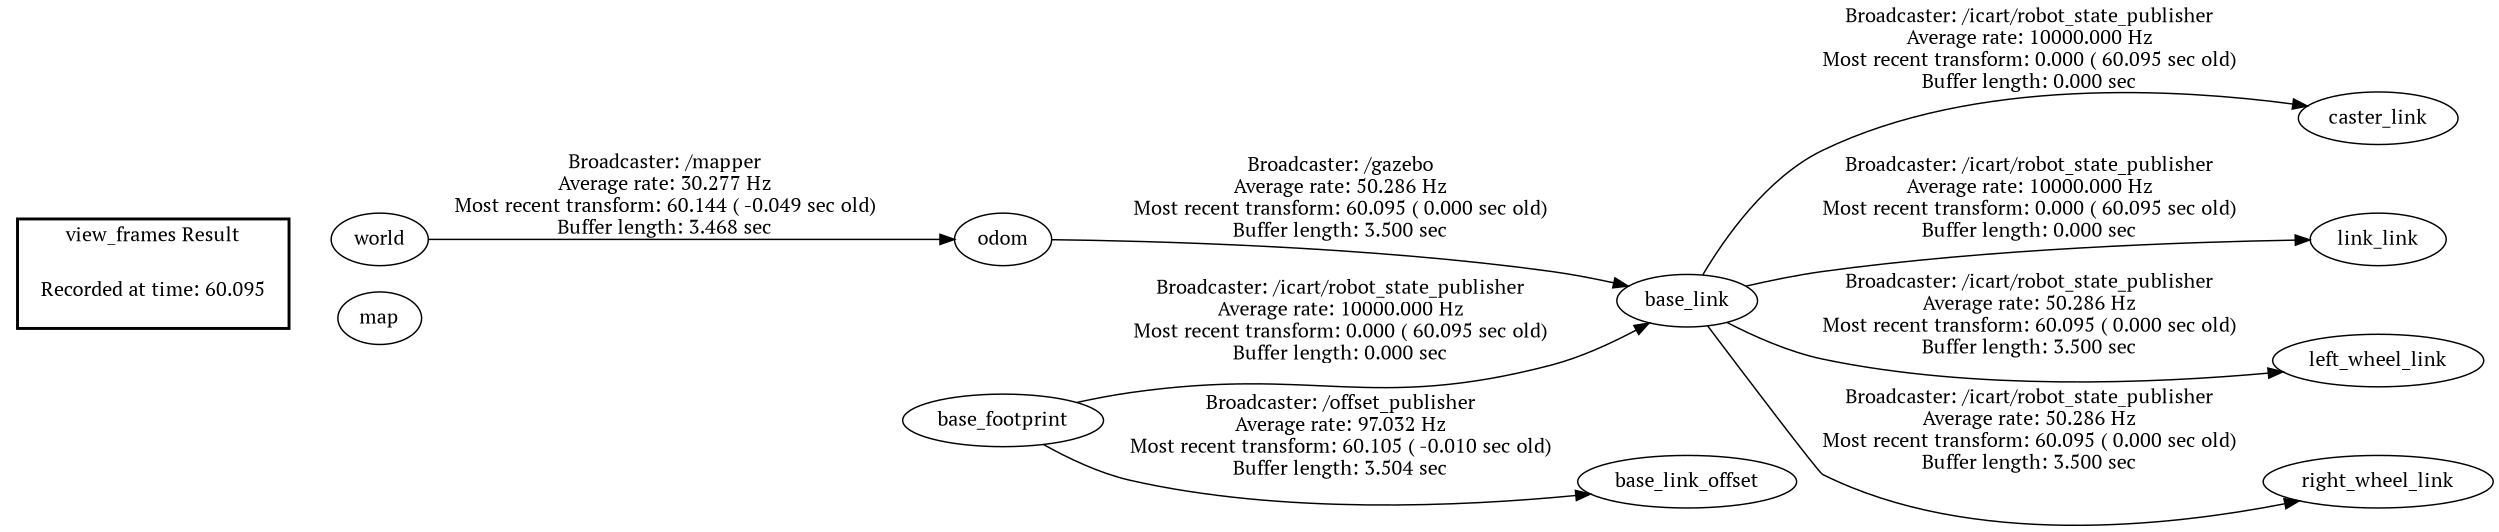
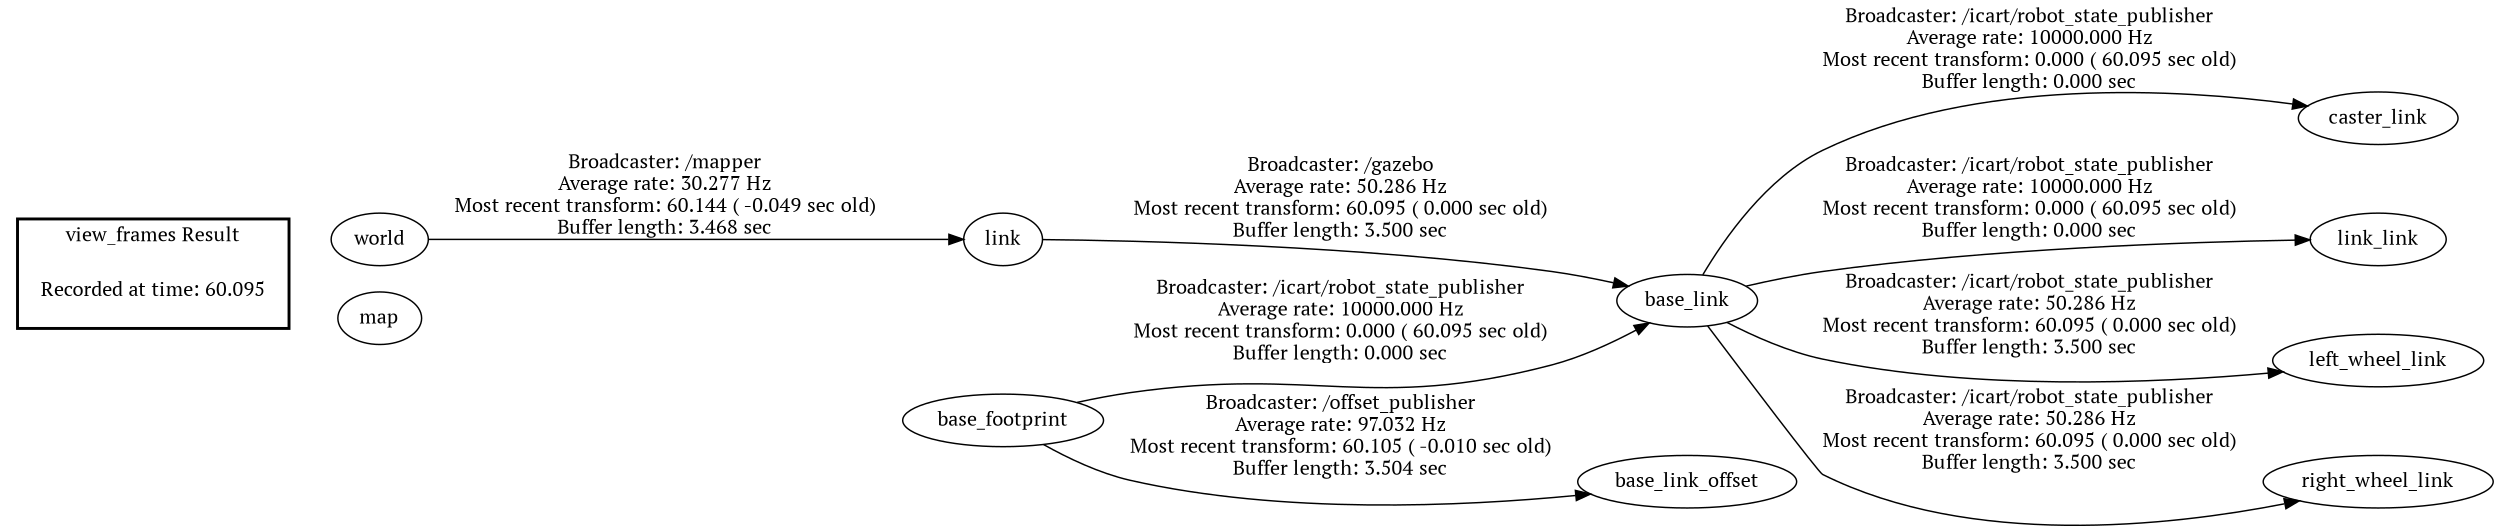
  digraph {
    fontname="PT Serif"
    rankdir=LR
    node [fontname="PT Serif"]
    edge [fontname="PT Serif"]
    "Recorded at time: 60.095" [shape=plaintext]
    world
    map
    base_footprint
    base_link_offset
    base_link
    caster_link
    n8 [label=link_link]
    left_wheel_link
    right_wheel_link
-   odom
+   odom [label=link]
    subgraph cluster_1 {
      color=black
      label="view_frames Result"
      style=bold
      "Recorded at time: 60.095"
    }
    "Recorded at time: 60.095" -> world [style=invis]
    "Recorded at time: 60.095" -> map [style=invis]
    world -> odom [label="Broadcaster: /mapper\nAverage rate: 30.277 Hz\nMost recent transform: 60.144 ( -0.049 sec old)\nBuffer length: 3.468 sec\n"]
    base_footprint -> base_link_offset [label="Broadcaster: /offset_publisher\nAverage rate: 97.032 Hz\nMost recent transform: 60.105 ( -0.010 sec old)\nBuffer length: 3.504 sec\n"]
    base_footprint -> base_link [label="Broadcaster: /icart/robot_state_publisher\nAverage rate: 10000.000 Hz\nMost recent transform: 0.000 ( 60.095 sec old)\nBuffer length: 0.000 sec\n"]
    base_link -> caster_link [label="Broadcaster: /icart/robot_state_publisher\nAverage rate: 10000.000 Hz\nMost recent transform: 0.000 ( 60.095 sec old)\nBuffer length: 0.000 sec\n"]
    base_link -> n8 [label="Broadcaster: /icart/robot_state_publisher\nAverage rate: 10000.000 Hz\nMost recent transform: 0.000 ( 60.095 sec old)\nBuffer length: 0.000 sec\n"]
    base_link -> left_wheel_link [label="Broadcaster: /icart/robot_state_publisher\nAverage rate: 50.286 Hz\nMost recent transform: 60.095 ( 0.000 sec old)\nBuffer length: 3.500 sec\n"]
    base_link -> right_wheel_link [label="Broadcaster: /icart/robot_state_publisher\nAverage rate: 50.286 Hz\nMost recent transform: 60.095 ( 0.000 sec old)\nBuffer length: 3.500 sec\n"]
    odom -> base_link [label="Broadcaster: /gazebo\nAverage rate: 50.286 Hz\nMost recent transform: 60.095 ( 0.000 sec old)\nBuffer length: 3.500 sec\n"]
  }
